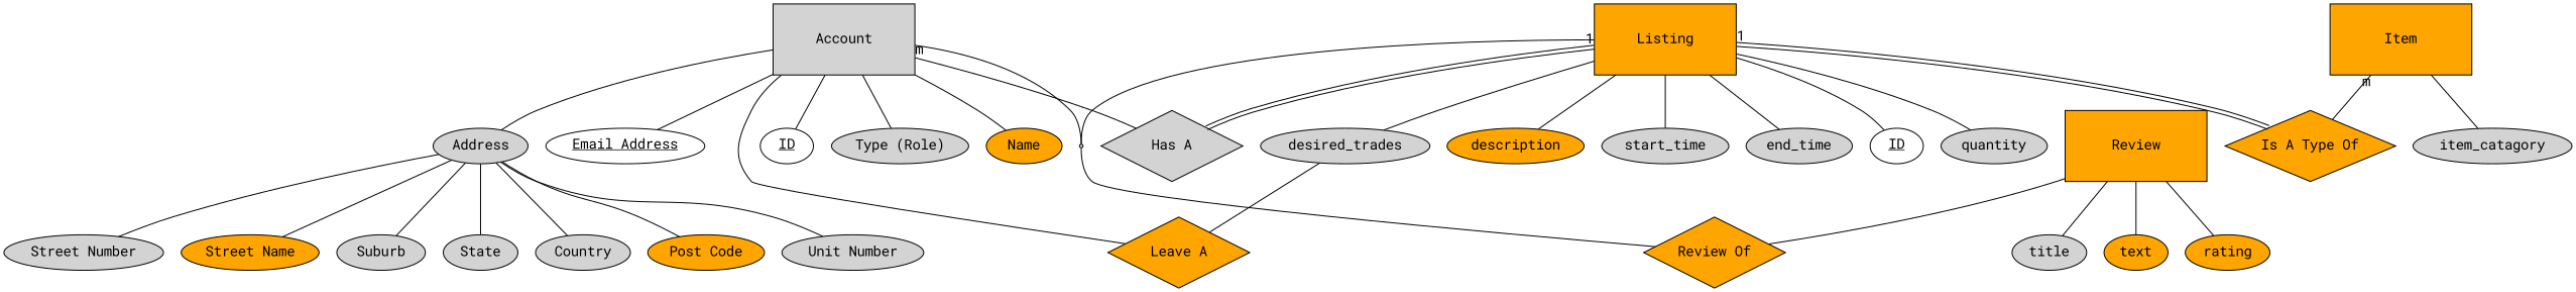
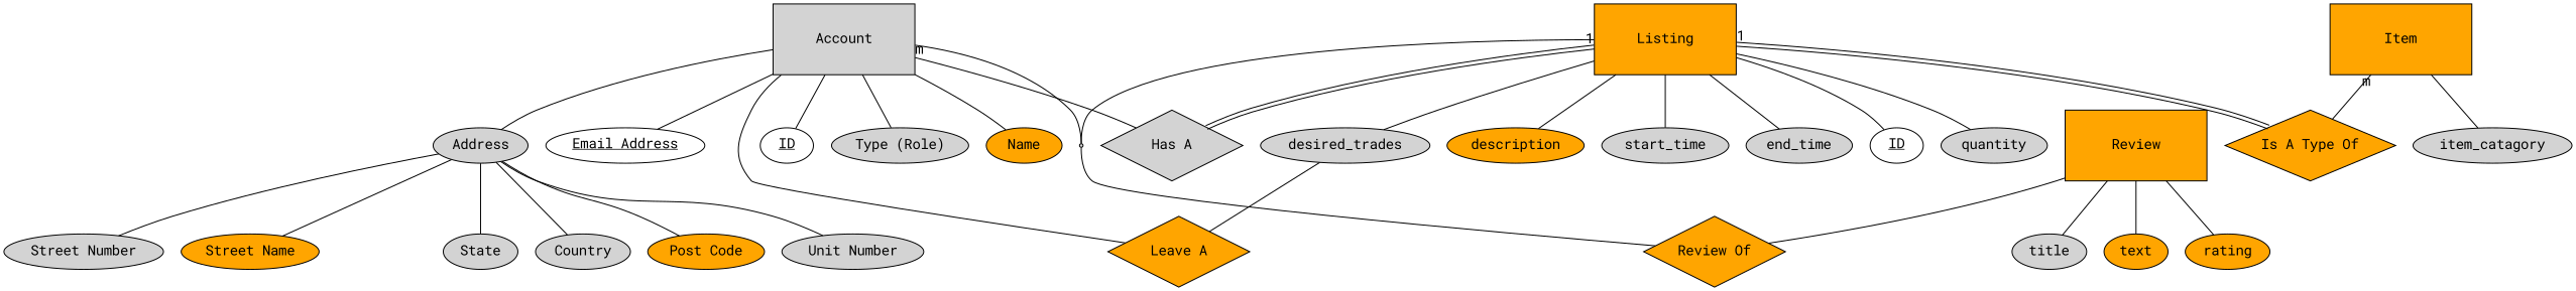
  graph {
    fontname="Roboto Mono"
    node [fontname="Roboto Mono" shape=oval fillcolor=lightgrey style=filled]
    edge [fontname="Roboto Mono"]
    n1 [group=account height=0.5 label=<<u>ID</u>> width=0.75 fillcolor="" style=""]
    n2 [height=0.5 label="Type (Role)" width=1.7693]
    n3 [fillcolor=orange height=0.5 label=Name width=1.0652]
    n4 [height=0.5 label=Address width=1.336]
    "Unit Number" [height=0.5 width=2.004]
    "Street Number" [height=0.5 width=2.2567]
    "Street Name" [fillcolor=orange height=0.5 width=1.9498]
-   Suburb [height=0.5 width=1.2457]
    State [height=0.5 width=0.99297]
    Country [height=0.5 width=1.336]
    "Post Code" [fillcolor=orange height=0.5 width=1.5887]
    n12 [height=0.5 label=<<u>Email Address</u>> width=2.1665 fillcolor="" style=""]
    n13 [height=0.5 label=<<u>ID</u>> width=0.75 fillcolor="" style=""]
    quantity [height=0.5 width=1.3902]
    description [fillcolor=orange height=0.5 width=1.7512]
    desired_trades [height=0.5 width=2.2026]
    n17 [fillcolor=orange height=1 label="Leave A" shape=diamond width=2]
    start_time [height=0.5 width=1.6249]
    end_time [height=0.5 width=1.4804]
    item_catagory [height=0.5 width=2.1304]
    title [height=0.5 width=0.83048]
    text [fillcolor=orange height=0.5 width=0.81243]
    rating [fillcolor=orange height=0.5 width=1.0832]
    Account [height=1 shape=rectangle width=2]
    n25 [height=1 label="Has A" shape=diamond width=2]
    listing_or_account [height=0.05 shape=point width=0.05]
    n27 [fillcolor=orange height=1 label="Review Of" shape=diamond width=2]
    Listing [fillcolor=orange height=1 shape=rectangle width=2]
    n29 [fillcolor=orange height=1 label="Is A Type Of" shape=diamond width=2.1557]
    Item [fillcolor=orange height=1 shape=rectangle width=2]
    Review [fillcolor=orange height=1 shape=rectangle width=2]
    n4 -- "Unit Number"
    n4 -- "Street Number"
    n4 -- "Street Name"
-   n4 -- Suburb
    n4 -- State
    n4 -- Country
    n4 -- "Post Code"
    desired_trades -- n17
    Account -- n1
    Account -- n2
    Account -- n3
    Account -- n4
    Account -- n12
    Account -- n17
    Account -- n25 [taillabel=m]
    Account -- listing_or_account
    listing_or_account -- n27
    Listing -- n13
    Listing -- quantity
    Listing -- description
    Listing -- desired_trades
    Listing -- start_time
    Listing -- end_time
    Listing -- n25 [color="black:invis:black" taillabel=1]
    Listing -- listing_or_account
    Listing -- n29 [color="black:invis:black" taillabel=1]
    Item -- item_catagory
    Item -- n29 [taillabel=m]
    Review -- title
    Review -- text
    Review -- rating
    Review -- n27
  }
